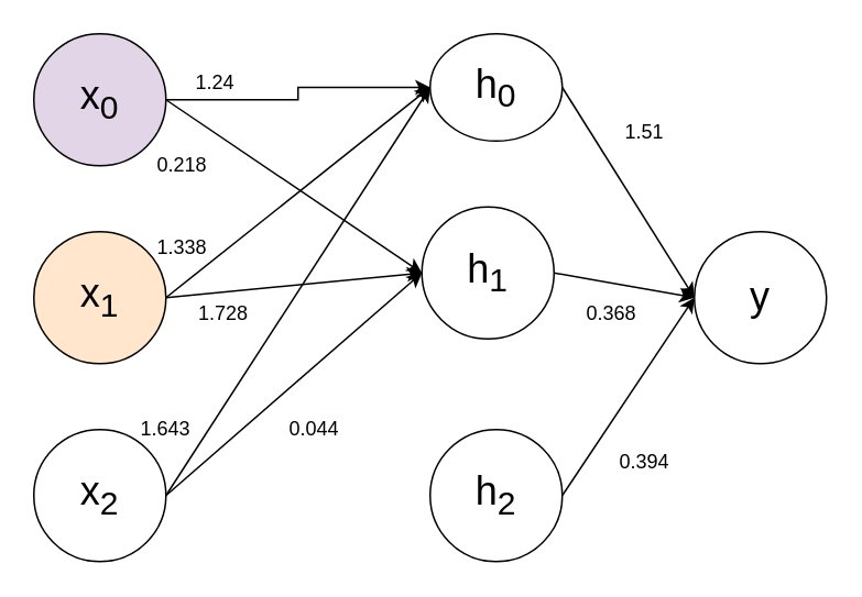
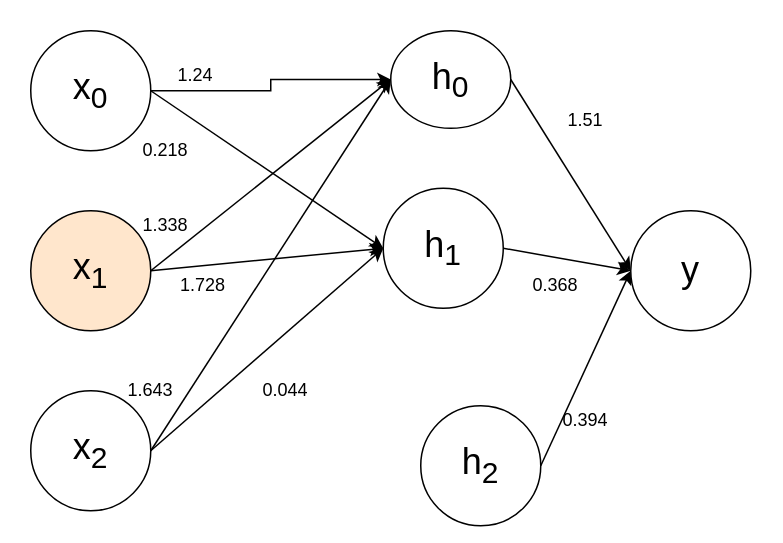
  <mxCell id="0" />
  <mxCell id="1" parent="0" />
  <mxCell id="2" style="edgeStyle=none;rounded=0;orthogonalLoop=1;jettySize=auto;html=1;exitX=1;exitY=0.5;exitDx=0;exitDy=0;entryX=0;entryY=0.5;entryDx=0;entryDy=0;fontSize=24;" edge="1" parent="1" source="4" target="14"><mxGeometry relative="1" as="geometry" /></mxCell>
  <mxCell id="3" style="edgeStyle=none;rounded=0;orthogonalLoop=1;jettySize=auto;html=1;exitX=1;exitY=0.5;exitDx=0;exitDy=0;entryX=0;entryY=0.5;entryDx=0;entryDy=0;fontSize=24;" edge="1" parent="1" source="4" target="16"><mxGeometry relative="1" as="geometry" /></mxCell>
  <mxCell id="4" value="x&lt;sub&gt;2&lt;/sub&gt;" style="ellipse;whiteSpace=wrap;html=1;aspect=fixed;fontSize=24;" vertex="1" parent="1"><mxGeometry x="20" y="260" width="80" height="80" as="geometry" /></mxCell>
  <mxCell id="5" style="edgeStyle=none;rounded=0;orthogonalLoop=1;jettySize=auto;html=1;exitX=1;exitY=0.5;exitDx=0;exitDy=0;entryX=0;entryY=0.5;entryDx=0;entryDy=0;fontSize=24;" edge="1" parent="1" source="7" target="16"><mxGeometry relative="1" as="geometry" /></mxCell>
  <mxCell id="6" style="edgeStyle=none;rounded=0;orthogonalLoop=1;jettySize=auto;html=1;exitX=1;exitY=0.5;exitDx=0;exitDy=0;entryX=0;entryY=0.5;entryDx=0;entryDy=0;fontSize=24;" edge="1" parent="1" source="7" target="14"><mxGeometry relative="1" as="geometry" /></mxCell>
  <mxCell id="7" value="x&lt;sub&gt;1&lt;/sub&gt;" style="ellipse;whiteSpace=wrap;html=1;aspect=fixed;fontSize=24;fillColor=#ffe6cc;" vertex="1" parent="1"><mxGeometry x="20" y="140" width="80" height="80" as="geometry" /></mxCell>
  <mxCell id="8" style="edgeStyle=orthogonalEdgeStyle;rounded=0;orthogonalLoop=1;jettySize=auto;html=1;exitX=1;exitY=0.5;exitDx=0;exitDy=0;entryX=0;entryY=0.5;entryDx=0;entryDy=0;fontSize=24;" edge="1" parent="1" source="10" target="16"><mxGeometry relative="1" as="geometry" /></mxCell>
  <mxCell id="9" style="rounded=0;orthogonalLoop=1;jettySize=auto;html=1;exitX=1;exitY=0.5;exitDx=0;exitDy=0;entryX=0;entryY=0.5;entryDx=0;entryDy=0;fontSize=24;" edge="1" parent="1" source="10" target="14"><mxGeometry relative="1" as="geometry" /></mxCell>
- <mxCell id="10" value="x&lt;sub&gt;0&lt;/sub&gt;" style="ellipse;whiteSpace=wrap;html=1;aspect=fixed;fontSize=24;fillColor=#e1d5e7;" vertex="1" parent="1"><mxGeometry x="20" y="20" width="80" height="80" as="geometry" /></mxCell>
+ <mxCell id="10" value="x&lt;sub&gt;0&lt;/sub&gt;" style="ellipse;whiteSpace=wrap;html=1;aspect=fixed;fontSize=24;" vertex="1" parent="1"><mxGeometry x="20" y="20" width="80" height="80" as="geometry" /></mxCell>
  <mxCell id="11" style="edgeStyle=none;rounded=0;orthogonalLoop=1;jettySize=auto;html=1;exitX=1;exitY=0.5;exitDx=0;exitDy=0;entryX=0;entryY=0.5;entryDx=0;entryDy=0;fontSize=24;" edge="1" parent="1" source="12" target="17"><mxGeometry relative="1" as="geometry" /></mxCell>
- <mxCell id="12" value="h&lt;sub&gt;2&lt;/sub&gt;" style="ellipse;whiteSpace=wrap;html=1;aspect=fixed;fontSize=24;" vertex="1" parent="1"><mxGeometry x="260" y="260" width="80" height="80" as="geometry" /></mxCell>
+ <mxCell id="12" value="h&lt;sub&gt;2&lt;/sub&gt;" style="ellipse;whiteSpace=wrap;html=1;aspect=fixed;fontSize=24;" vertex="1" parent="1"><mxGeometry x="280" y="270" width="80" height="80" as="geometry" /></mxCell>
  <mxCell id="13" style="edgeStyle=none;rounded=0;orthogonalLoop=1;jettySize=auto;html=1;exitX=1;exitY=0.5;exitDx=0;exitDy=0;fontSize=24;" edge="1" parent="1" source="14"><mxGeometry relative="1" as="geometry"><mxPoint x="420" y="180" as="targetPoint" /></mxGeometry></mxCell>
  <mxCell id="14" value="h&lt;sub&gt;1&lt;/sub&gt;" style="ellipse;whiteSpace=wrap;html=1;aspect=fixed;fontSize=24;" vertex="1" parent="1"><mxGeometry x="255" y="125" width="80" height="80" as="geometry" /></mxCell>
  <mxCell id="15" style="edgeStyle=none;rounded=0;orthogonalLoop=1;jettySize=auto;html=1;exitX=1;exitY=0.5;exitDx=0;exitDy=0;entryX=0;entryY=0.5;entryDx=0;entryDy=0;fontSize=24;" edge="1" parent="1" source="16" target="17"><mxGeometry relative="1" as="geometry" /></mxCell>
  <mxCell id="16" value="h&lt;sub&gt;0&lt;/sub&gt;" style="ellipse;whiteSpace=wrap;html=1;aspect=fixed;fontSize=24;" vertex="1" parent="1"><mxGeometry x="260" y="20" width="80" height="65" as="geometry" /></mxCell>
  <mxCell id="17" value="y" style="ellipse;whiteSpace=wrap;html=1;aspect=fixed;fontSize=24;" vertex="1" parent="1"><mxGeometry x="420" y="140" width="80" height="80" as="geometry" /></mxCell>
  <mxCell id="18" value="1.24" style="text;html=1;strokeColor=none;fillColor=none;align=center;verticalAlign=middle;whiteSpace=wrap;rounded=0;fontSize=12;" vertex="1" parent="1"><mxGeometry x="110" y="40" width="40" height="20" as="geometry" /></mxCell>
  <mxCell id="19" value="0.218" style="text;html=1;strokeColor=none;fillColor=none;align=center;verticalAlign=middle;whiteSpace=wrap;rounded=0;fontSize=12;" vertex="1" parent="1"><mxGeometry x="90" y="90" width="40" height="20" as="geometry" /></mxCell>
  <mxCell id="20" value="1.338" style="text;html=1;strokeColor=none;fillColor=none;align=center;verticalAlign=middle;whiteSpace=wrap;rounded=0;fontSize=12;" vertex="1" parent="1"><mxGeometry x="90" y="140" width="40" height="20" as="geometry" /></mxCell>
  <mxCell id="21" value="1.728" style="text;html=1;strokeColor=none;fillColor=none;align=center;verticalAlign=middle;whiteSpace=wrap;rounded=0;fontSize=12;" vertex="1" parent="1"><mxGeometry x="115" y="180" width="40" height="20" as="geometry" /></mxCell>
  <mxCell id="22" value="0.044" style="text;html=1;strokeColor=none;fillColor=none;align=center;verticalAlign=middle;whiteSpace=wrap;rounded=0;fontSize=12;" vertex="1" parent="1"><mxGeometry x="170" y="250" width="40" height="20" as="geometry" /></mxCell>
  <mxCell id="23" value="1.643" style="text;html=1;strokeColor=none;fillColor=none;align=center;verticalAlign=middle;whiteSpace=wrap;rounded=0;fontSize=12;" vertex="1" parent="1"><mxGeometry x="80" y="250" width="40" height="20" as="geometry" /></mxCell>
  <mxCell id="24" value="1.51" style="text;html=1;strokeColor=none;fillColor=none;align=center;verticalAlign=middle;whiteSpace=wrap;rounded=0;fontSize=12;" vertex="1" parent="1"><mxGeometry x="370" y="70" width="40" height="20" as="geometry" /></mxCell>
  <mxCell id="25" value="0.368" style="text;html=1;strokeColor=none;fillColor=none;align=center;verticalAlign=middle;whiteSpace=wrap;rounded=0;fontSize=12;" vertex="1" parent="1"><mxGeometry x="350" y="180" width="40" height="20" as="geometry" /></mxCell>
  <mxCell id="26" value="0.394" style="text;html=1;strokeColor=none;fillColor=none;align=center;verticalAlign=middle;whiteSpace=wrap;rounded=0;fontSize=12;" vertex="1" parent="1"><mxGeometry x="370" y="270" width="40" height="20" as="geometry" /></mxCell>
